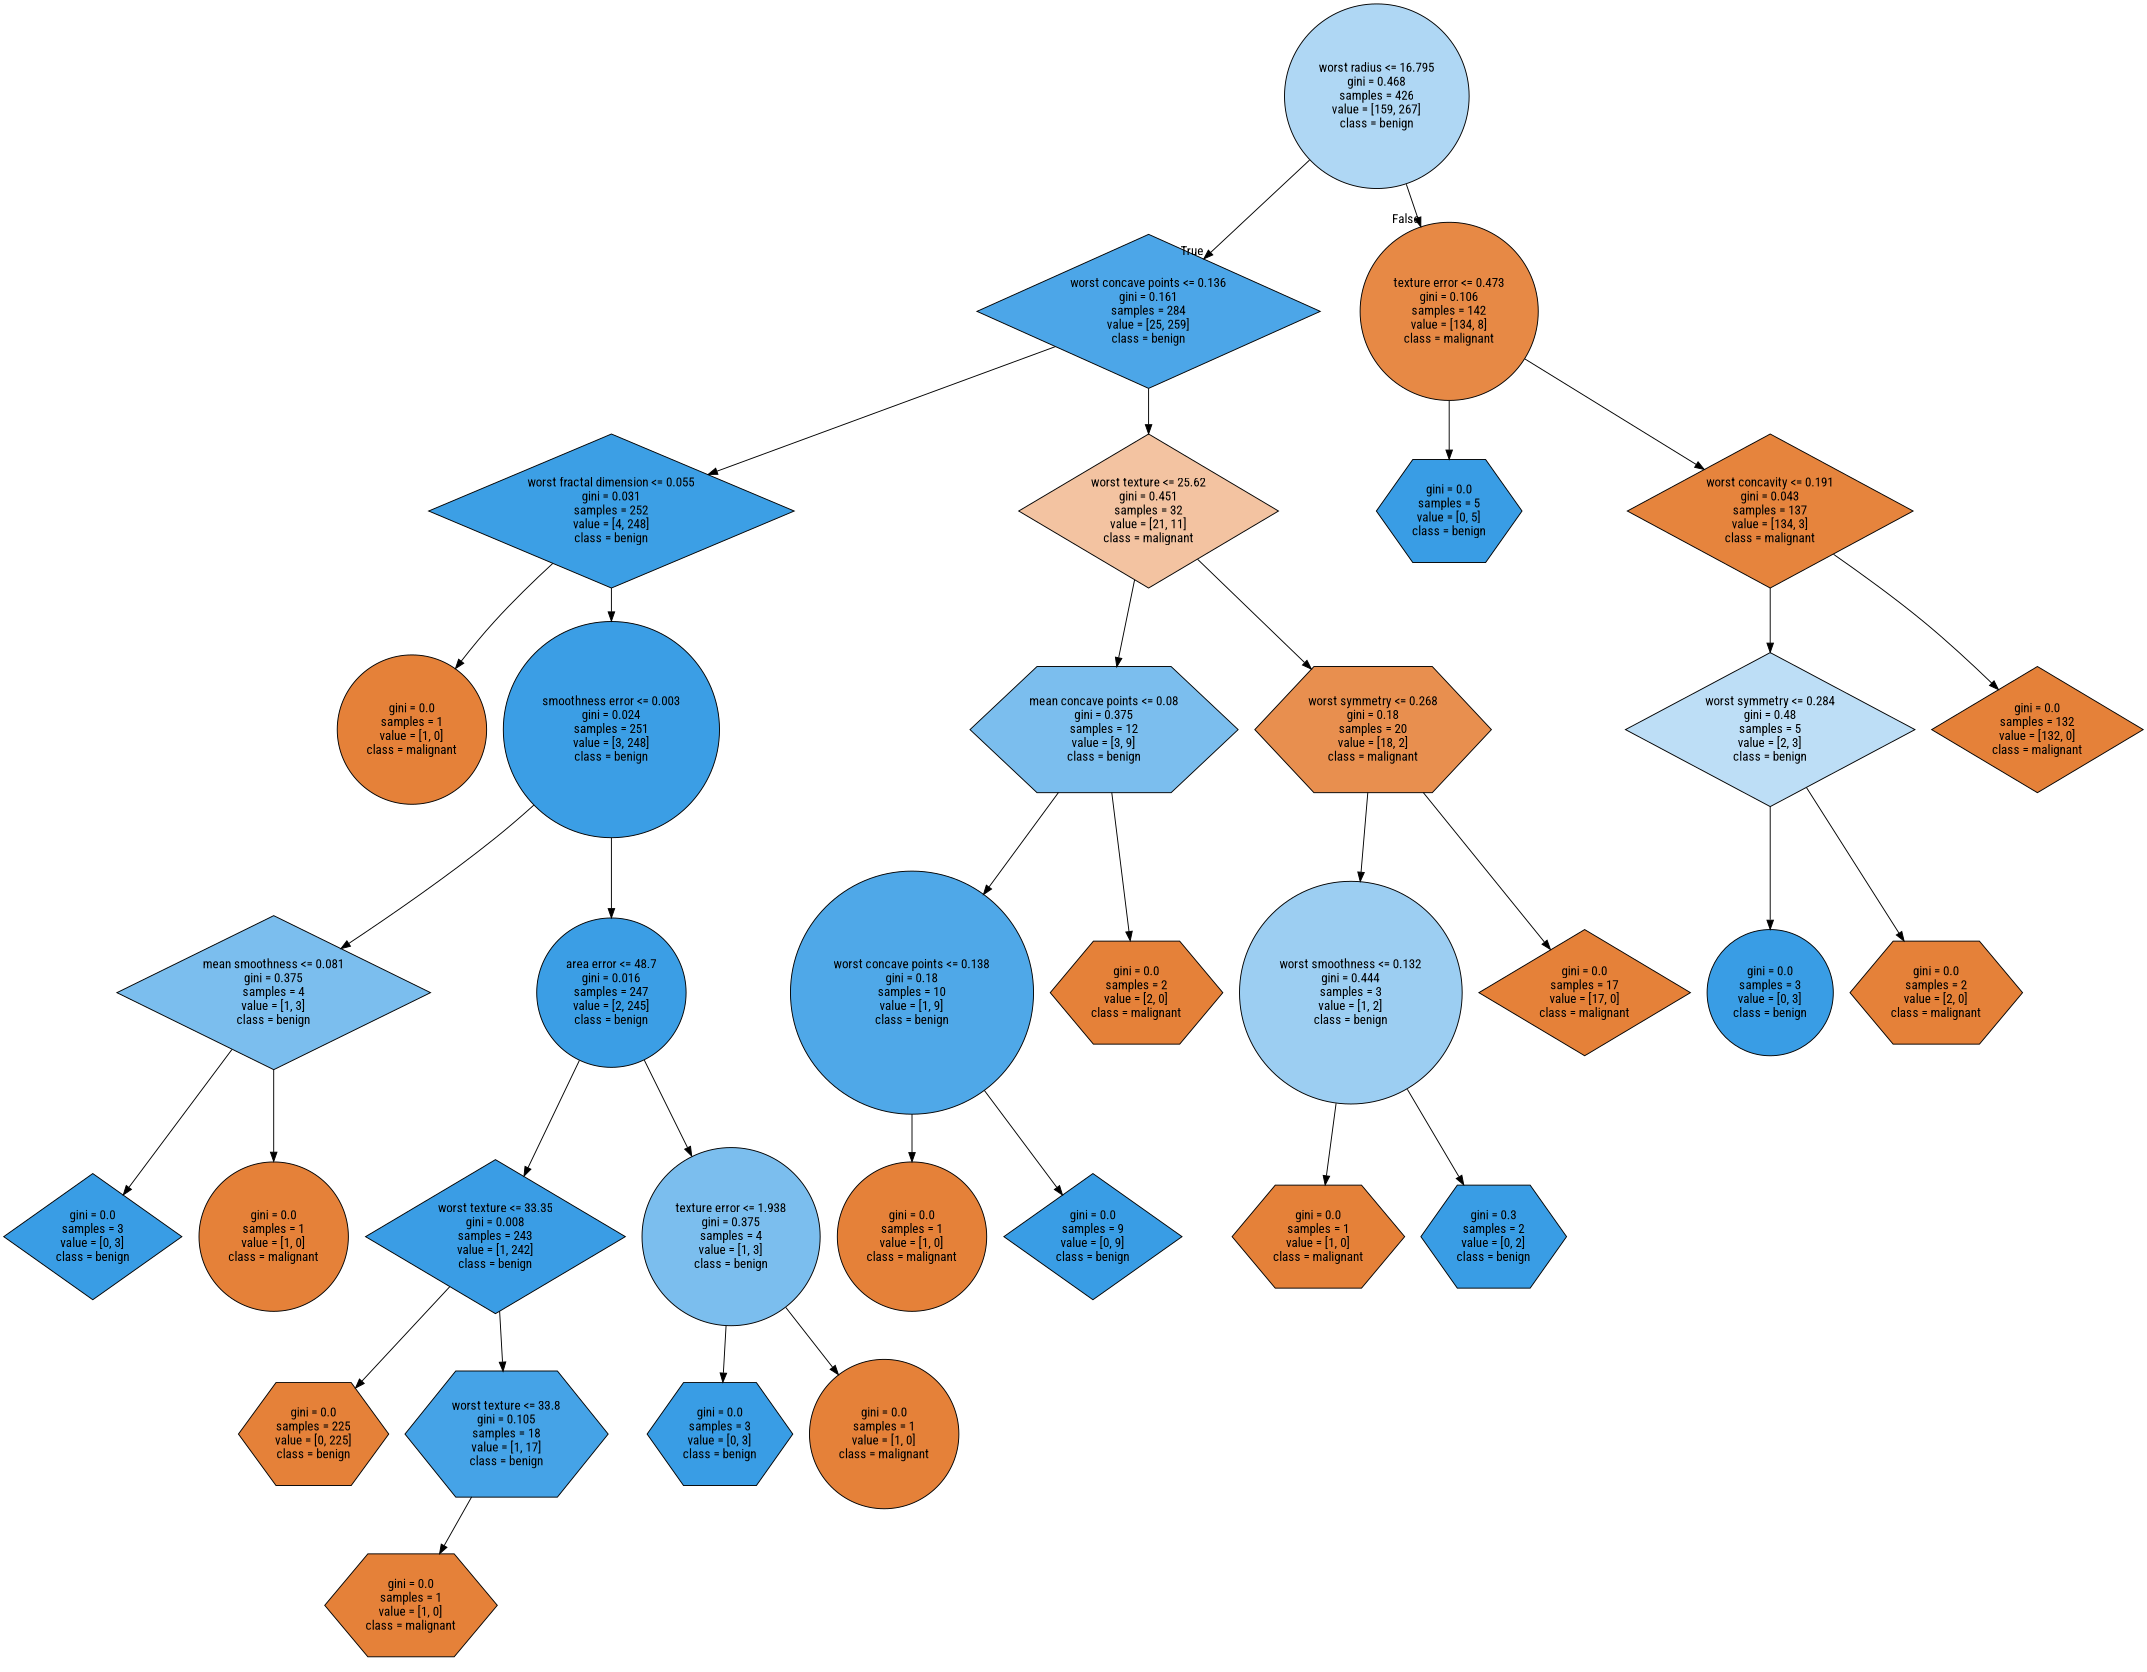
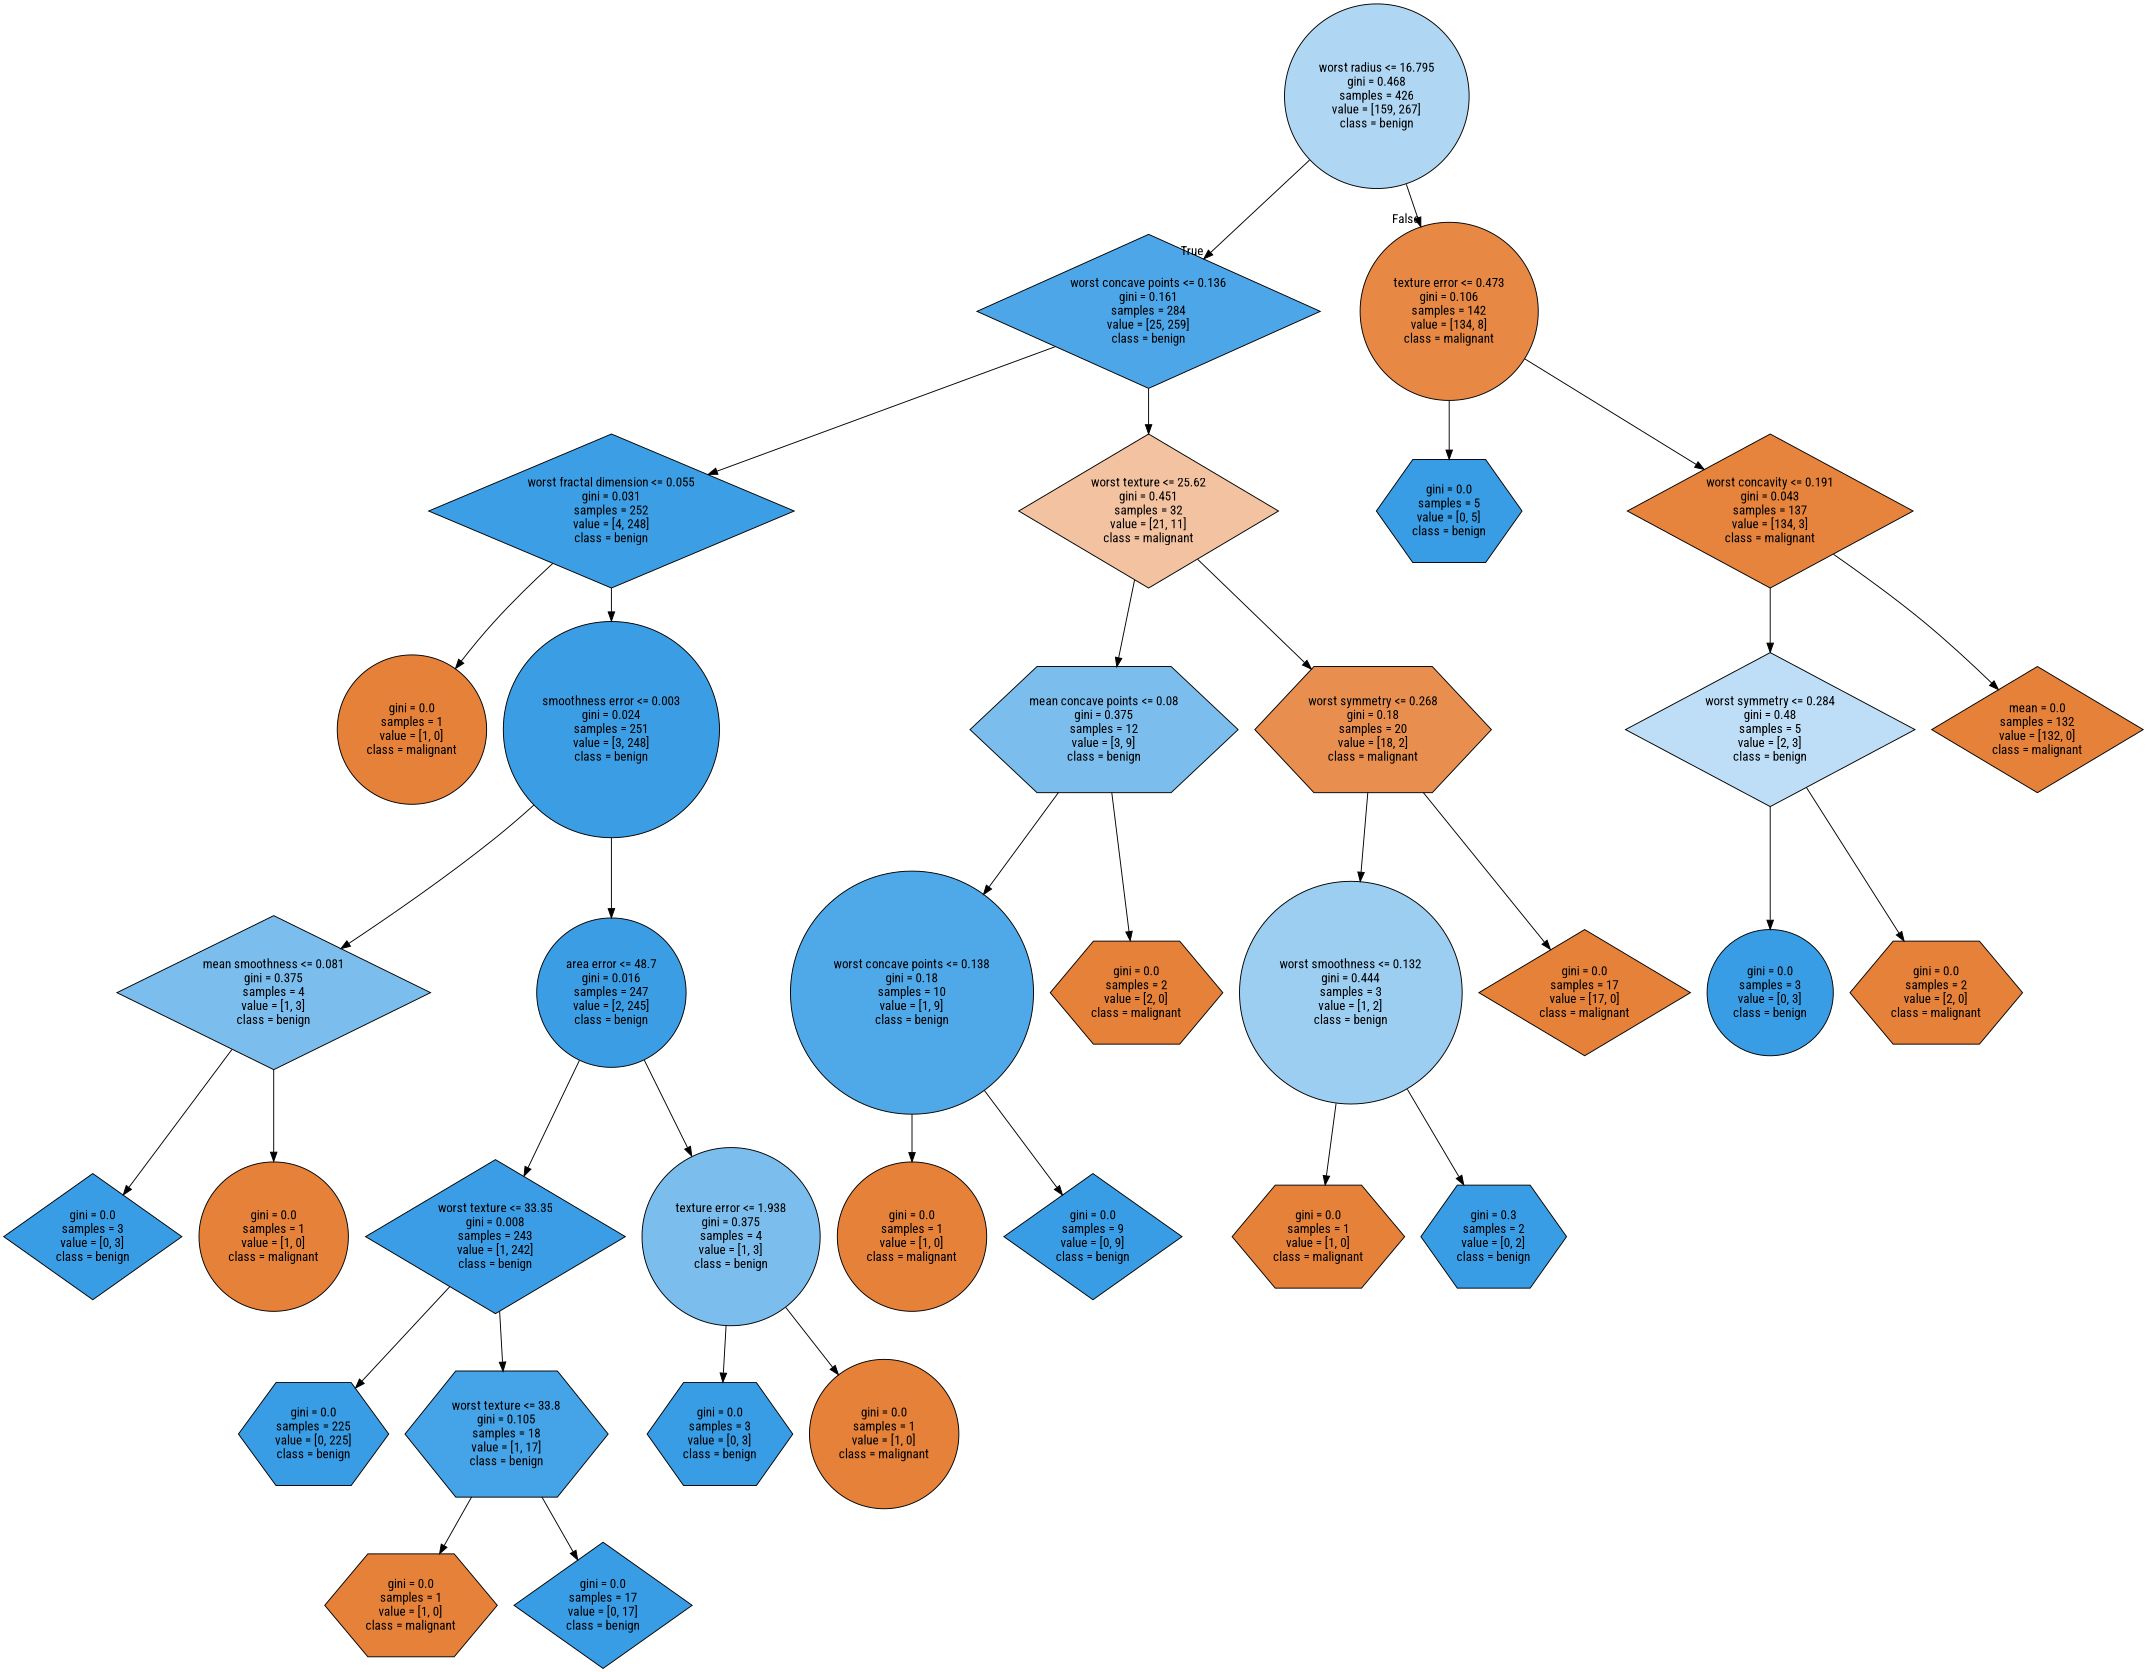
  digraph {
    fontname="Roboto Condensed"
    node [color=black fillcolor="#e58139" fontname="Roboto Condensed" shape=circle style=filled]
    edge [fontname="Roboto Condensed"]
    n1 [fillcolor="#afd7f4" label="worst radius <= 16.795\ngini = 0.468\nsamples = 426\nvalue = [159, 267]\nclass = benign"]
    n2 [fillcolor="#4ca6e8" label="worst concave points <= 0.136\ngini = 0.161\nsamples = 284\nvalue = [25, 259]\nclass = benign" shape=diamond]
    n3 [fillcolor="#e78945" label="texture error <= 0.473\ngini = 0.106\nsamples = 142\nvalue = [134, 8]\nclass = malignant"]
    n4 [fillcolor="#3c9fe5" label="worst fractal dimension <= 0.055\ngini = 0.031\nsamples = 252\nvalue = [4, 248]\nclass = benign" shape=diamond]
    n5 [fillcolor="#f3c3a1" label="worst texture <= 25.62\ngini = 0.451\nsamples = 32\nvalue = [21, 11]\nclass = malignant" shape=diamond]
    n6 [fillcolor="#399de5" label="gini = 0.0\nsamples = 5\nvalue = [0, 5]\nclass = benign" shape=hexagon]
    n7 [fillcolor="#e6843d" label="worst concavity <= 0.191\ngini = 0.043\nsamples = 137\nvalue = [134, 3]\nclass = malignant" shape=diamond]
    n8 [label="gini = 0.0\nsamples = 1\nvalue = [1, 0]\nclass = malignant"]
    n9 [fillcolor="#3b9ee5" label="smoothness error <= 0.003\ngini = 0.024\nsamples = 251\nvalue = [3, 248]\nclass = benign"]
    n10 [fillcolor="#7bbeee" label="mean concave points <= 0.08\ngini = 0.375\nsamples = 12\nvalue = [3, 9]\nclass = benign" shape=hexagon]
    n11 [fillcolor="#e88f4f" label="worst symmetry <= 0.268\ngini = 0.18\nsamples = 20\nvalue = [18, 2]\nclass = malignant" shape=hexagon]
    n12 [fillcolor="#7bbeee" label="mean smoothness <= 0.081\ngini = 0.375\nsamples = 4\nvalue = [1, 3]\nclass = benign" shape=diamond]
    n13 [fillcolor="#3b9ee5" label="area error <= 48.7\ngini = 0.016\nsamples = 247\nvalue = [2, 245]\nclass = benign"]
    n14 [fillcolor="#399de5" label="gini = 0.0\nsamples = 3\nvalue = [0, 3]\nclass = benign" shape=diamond]
    n15 [label="gini = 0.0\nsamples = 1\nvalue = [1, 0]\nclass = malignant"]
    n16 [fillcolor="#3a9de5" label="worst texture <= 33.35\ngini = 0.008\nsamples = 243\nvalue = [1, 242]\nclass = benign" shape=diamond]
    n17 [fillcolor="#7bbeee" label="texture error <= 1.938\ngini = 0.375\nsamples = 4\nvalue = [1, 3]\nclass = benign"]
-   n18 [label="gini = 0.0\nsamples = 225\nvalue = [0, 225]\nclass = benign" shape=hexagon]
+   n18 [fillcolor="#399de5" label="gini = 0.0\nsamples = 225\nvalue = [0, 225]\nclass = benign" shape=hexagon]
    n19 [fillcolor="#45a3e7" label="worst texture <= 33.8\ngini = 0.105\nsamples = 18\nvalue = [1, 17]\nclass = benign" shape=hexagon]
    n20 [fillcolor="#399de5" label="gini = 0.0\nsamples = 3\nvalue = [0, 3]\nclass = benign" shape=hexagon]
    n21 [label="gini = 0.0\nsamples = 1\nvalue = [1, 0]\nclass = malignant"]
    n22 [label="gini = 0.0\nsamples = 1\nvalue = [1, 0]\nclass = malignant" shape=hexagon]
+   n23 [fillcolor="#399de5" label="gini = 0.0\nsamples = 17\nvalue = [0, 17]\nclass = benign" shape=diamond]
    n24 [fillcolor="#4fa8e8" label="worst concave points <= 0.138\ngini = 0.18\nsamples = 10\nvalue = [1, 9]\nclass = benign"]
    n25 [label="gini = 0.0\nsamples = 2\nvalue = [2, 0]\nclass = malignant" shape=hexagon]
    n26 [fillcolor="#9ccef2" label="worst smoothness <= 0.132\ngini = 0.444\nsamples = 3\nvalue = [1, 2]\nclass = benign"]
    n27 [label="gini = 0.0\nsamples = 17\nvalue = [17, 0]\nclass = malignant" shape=diamond]
    n28 [label="gini = 0.0\nsamples = 1\nvalue = [1, 0]\nclass = malignant"]
    n29 [fillcolor="#399de5" label="gini = 0.0\nsamples = 9\nvalue = [0, 9]\nclass = benign" shape=diamond]
    n30 [label="gini = 0.0\nsamples = 1\nvalue = [1, 0]\nclass = malignant" shape=hexagon]
    n31 [fillcolor="#399de5" label="gini = 0.3\nsamples = 2\nvalue = [0, 2]\nclass = benign" shape=hexagon]
    n32 [fillcolor="#bddef6" label="worst symmetry <= 0.284\ngini = 0.48\nsamples = 5\nvalue = [2, 3]\nclass = benign" shape=diamond]
-   n33 [label="gini = 0.0\nsamples = 132\nvalue = [132, 0]\nclass = malignant" shape=diamond]
+   n33 [label="mean = 0.0\nsamples = 132\nvalue = [132, 0]\nclass = malignant" shape=diamond]
    n34 [fillcolor="#399de5" label="gini = 0.0\nsamples = 3\nvalue = [0, 3]\nclass = benign"]
    n35 [label="gini = 0.0\nsamples = 2\nvalue = [2, 0]\nclass = malignant" shape=hexagon]
    n1 -> n2 [headlabel=True labelangle=45 labeldistance=2.5]
    n1 -> n3 [headlabel=False labelangle=-45 labeldistance=2.5]
    n2 -> n4
    n2 -> n5
    n3 -> n6
    n3 -> n7
    n4 -> n8
    n4 -> n9
    n5 -> n10
    n5 -> n11
    n7 -> n32
    n7 -> n33
    n9 -> n12
    n9 -> n13
    n10 -> n24
    n10 -> n25
    n11 -> n26
    n11 -> n27
    n12 -> n14
    n12 -> n15
    n13 -> n16
    n13 -> n17
    n16 -> n18
    n16 -> n19
    n17 -> n20
    n17 -> n21
    n19 -> n22
+   n19 -> n23
    n24 -> n28
    n24 -> n29
    n26 -> n30
    n26 -> n31
    n32 -> n34
    n32 -> n35
  }
